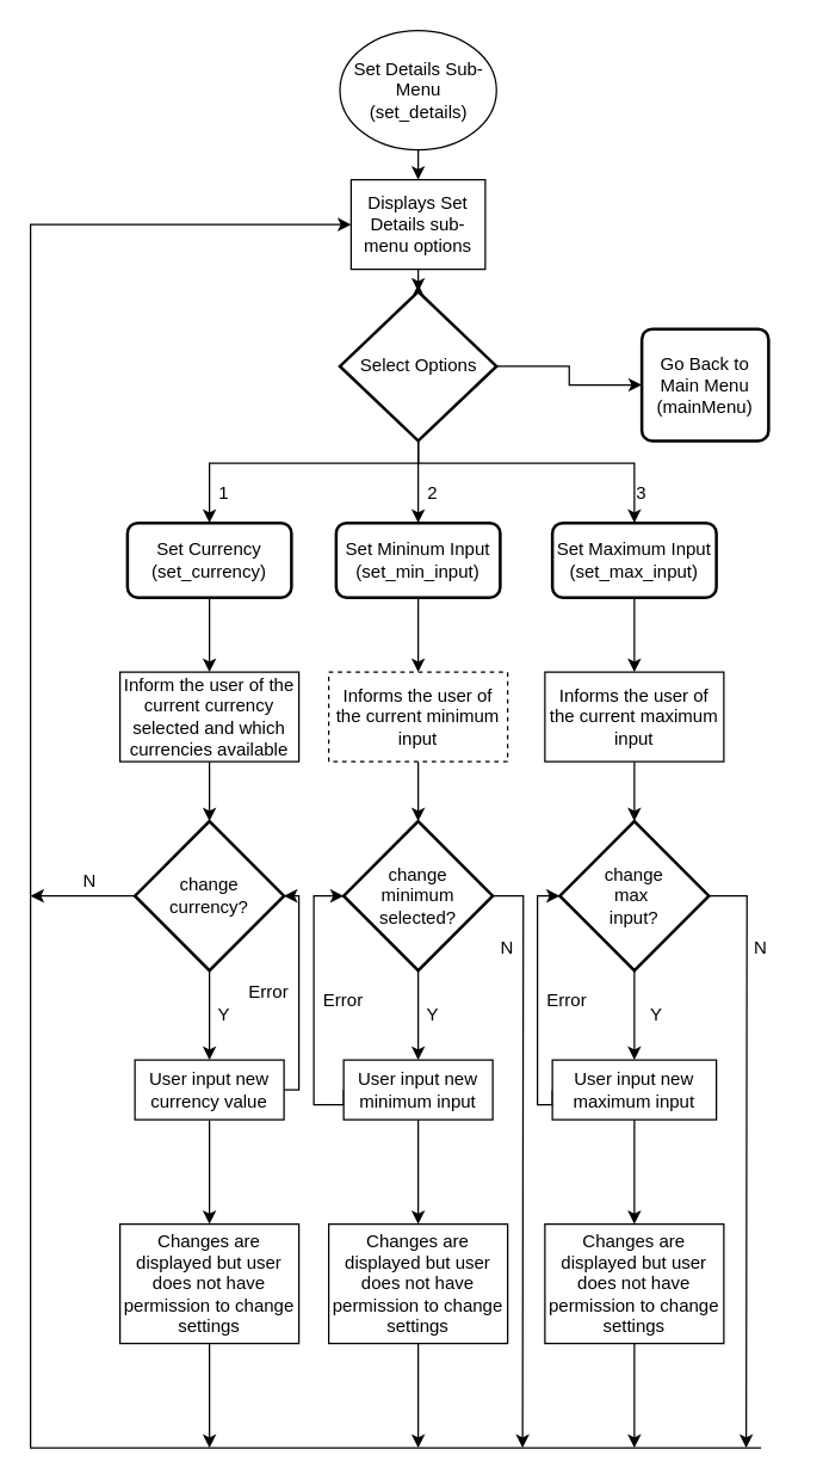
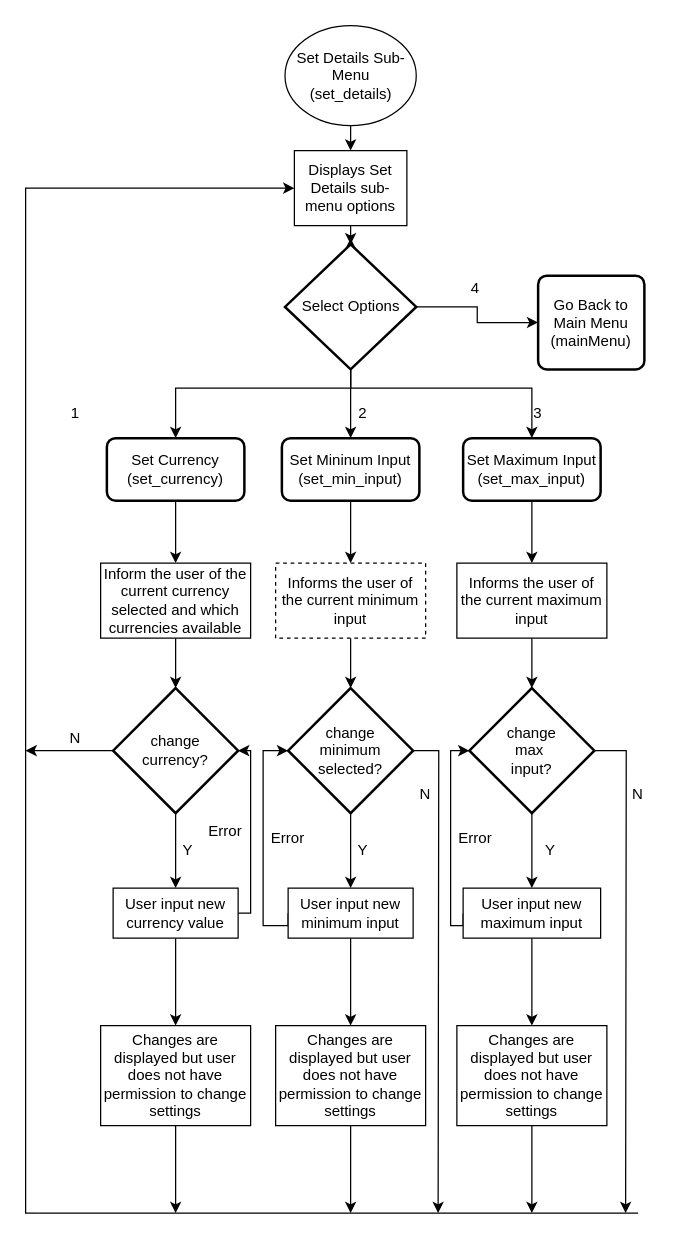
  <mxCell id="0" />
  <mxCell id="1" parent="0" />
  <mxCell id="2" style="edgeStyle=orthogonalEdgeStyle;rounded=0;orthogonalLoop=1;jettySize=auto;html=1;entryX=0;entryY=0.5;entryDx=0;entryDy=0;" edge="1" parent="1" target="5"><mxGeometry relative="1" as="geometry"><mxPoint x="30" y="970" as="sourcePoint" /><Array as="points"><mxPoint x="20" y="150" /></Array></mxGeometry></mxCell>
  <mxCell id="3" style="edgeStyle=orthogonalEdgeStyle;rounded=0;orthogonalLoop=1;jettySize=auto;html=1;exitX=0.5;exitY=0;exitDx=0;exitDy=0;exitPerimeter=0;" edge="1" parent="1" source="23"><mxGeometry relative="1" as="geometry"><mxPoint x="280" y="190" as="targetPoint" /></mxGeometry></mxCell>
  <mxCell id="4" style="edgeStyle=orthogonalEdgeStyle;rounded=0;orthogonalLoop=1;jettySize=auto;html=1;exitX=0.5;exitY=1;exitDx=0;exitDy=0;entryX=0.5;entryY=0;entryDx=0;entryDy=0;entryPerimeter=0;" edge="1" parent="1" source="5" target="23"><mxGeometry relative="1" as="geometry" /></mxCell>
  <mxCell id="5" value="Displays Set Details sub-menu options" style="rounded=0;whiteSpace=wrap;html=1;" vertex="1" parent="1"><mxGeometry x="235" y="120" width="90" height="60" as="geometry" /></mxCell>
  <mxCell id="6" style="edgeStyle=orthogonalEdgeStyle;rounded=0;orthogonalLoop=1;jettySize=auto;html=1;exitX=0.5;exitY=1;exitDx=0;exitDy=0;entryX=0.5;entryY=0;entryDx=0;entryDy=0;" edge="1" parent="1" source="7" target="17"><mxGeometry relative="1" as="geometry" /></mxCell>
  <mxCell id="7" value="&lt;span&gt;Set Maximum Input&lt;br&gt;(set_max_input)&lt;br&gt;&lt;/span&gt;" style="rounded=1;whiteSpace=wrap;html=1;absoluteArcSize=1;arcSize=14;strokeWidth=2;" vertex="1" parent="1"><mxGeometry x="370" y="350" width="110" height="50" as="geometry" /></mxCell>
  <mxCell id="8" style="edgeStyle=orthogonalEdgeStyle;rounded=0;orthogonalLoop=1;jettySize=auto;html=1;exitX=0.5;exitY=1;exitDx=0;exitDy=0;entryX=0.5;entryY=0;entryDx=0;entryDy=0;" edge="1" parent="1" source="9" target="13"><mxGeometry relative="1" as="geometry" /></mxCell>
  <mxCell id="9" value="&lt;span&gt;Set Currency&lt;br&gt;(set_currency)&lt;br&gt;&lt;/span&gt;" style="rounded=1;whiteSpace=wrap;html=1;absoluteArcSize=1;arcSize=14;strokeWidth=2;" vertex="1" parent="1"><mxGeometry x="85" y="350" width="110" height="50" as="geometry" /></mxCell>
  <mxCell id="10" value="" style="edgeStyle=orthogonalEdgeStyle;rounded=0;orthogonalLoop=1;jettySize=auto;html=1;" edge="1" parent="1" source="11" target="15"><mxGeometry relative="1" as="geometry" /></mxCell>
  <mxCell id="11" value="&lt;span&gt;Set Mininum Input&lt;br&gt;(set_min_input)&lt;br&gt;&lt;/span&gt;" style="rounded=1;whiteSpace=wrap;html=1;absoluteArcSize=1;arcSize=14;strokeWidth=2;" vertex="1" parent="1"><mxGeometry x="225" y="350" width="110" height="50" as="geometry" /></mxCell>
  <mxCell id="12" style="edgeStyle=orthogonalEdgeStyle;rounded=0;orthogonalLoop=1;jettySize=auto;html=1;exitX=0.5;exitY=1;exitDx=0;exitDy=0;" edge="1" parent="1" source="13" target="26"><mxGeometry relative="1" as="geometry" /></mxCell>
  <mxCell id="13" value="Inform the user of the current currency selected and which currencies available" style="rounded=0;whiteSpace=wrap;html=1;" vertex="1" parent="1"><mxGeometry x="80" y="450" width="120" height="60" as="geometry" /></mxCell>
  <mxCell id="14" style="edgeStyle=orthogonalEdgeStyle;rounded=0;orthogonalLoop=1;jettySize=auto;html=1;exitX=0.5;exitY=1;exitDx=0;exitDy=0;entryX=0.5;entryY=0;entryDx=0;entryDy=0;entryPerimeter=0;" edge="1" parent="1" source="15" target="29"><mxGeometry relative="1" as="geometry" /></mxCell>
  <mxCell id="15" value="Informs the user of the current minimum input" style="rounded=0;whiteSpace=wrap;html=1;dashed=1;" vertex="1" parent="1"><mxGeometry x="220" y="450" width="120" height="60" as="geometry" /></mxCell>
  <mxCell id="16" style="edgeStyle=orthogonalEdgeStyle;rounded=0;orthogonalLoop=1;jettySize=auto;html=1;exitX=0.5;exitY=1;exitDx=0;exitDy=0;entryX=0.5;entryY=0;entryDx=0;entryDy=0;entryPerimeter=0;" edge="1" parent="1" source="17" target="32"><mxGeometry relative="1" as="geometry" /></mxCell>
  <mxCell id="17" value="Informs the user of the current maximum input" style="rounded=0;whiteSpace=wrap;html=1;" vertex="1" parent="1"><mxGeometry x="365" y="450" width="120" height="60" as="geometry" /></mxCell>
  <mxCell id="18" value="&lt;span&gt;Go Back to Main Menu (mainMenu)&lt;br&gt;&lt;/span&gt;" style="rounded=1;whiteSpace=wrap;html=1;absoluteArcSize=1;arcSize=14;strokeWidth=2;" vertex="1" parent="1"><mxGeometry x="430" y="220" width="85" height="75" as="geometry" /></mxCell>
  <mxCell id="19" style="edgeStyle=orthogonalEdgeStyle;rounded=0;orthogonalLoop=1;jettySize=auto;html=1;exitX=0.5;exitY=1;exitDx=0;exitDy=0;exitPerimeter=0;entryX=0.5;entryY=0;entryDx=0;entryDy=0;" edge="1" parent="1" source="23" target="11"><mxGeometry relative="1" as="geometry"><mxPoint x="280" y="320" as="sourcePoint" /></mxGeometry></mxCell>
  <mxCell id="20" style="edgeStyle=orthogonalEdgeStyle;rounded=0;orthogonalLoop=1;jettySize=auto;html=1;exitX=0.5;exitY=1;exitDx=0;exitDy=0;exitPerimeter=0;entryX=0.5;entryY=0;entryDx=0;entryDy=0;" edge="1" parent="1" source="23" target="9"><mxGeometry relative="1" as="geometry"><Array as="points"><mxPoint x="280" y="310" /><mxPoint x="140" y="310" /></Array></mxGeometry></mxCell>
  <mxCell id="21" style="edgeStyle=orthogonalEdgeStyle;rounded=0;orthogonalLoop=1;jettySize=auto;html=1;exitX=0.5;exitY=1;exitDx=0;exitDy=0;exitPerimeter=0;entryX=0.5;entryY=0;entryDx=0;entryDy=0;" edge="1" parent="1" source="23" target="7"><mxGeometry relative="1" as="geometry"><Array as="points"><mxPoint x="280" y="310" /><mxPoint x="425" y="310" /></Array></mxGeometry></mxCell>
  <mxCell id="22" style="edgeStyle=orthogonalEdgeStyle;rounded=0;orthogonalLoop=1;jettySize=auto;html=1;exitX=1;exitY=0.5;exitDx=0;exitDy=0;exitPerimeter=0;" edge="1" parent="1" source="23" target="18"><mxGeometry relative="1" as="geometry" /></mxCell>
  <mxCell id="23" value="Select Options" style="strokeWidth=2;html=1;shape=mxgraph.flowchart.decision;whiteSpace=wrap;" vertex="1" parent="1"><mxGeometry x="227.5" y="195" width="105" height="100" as="geometry" /></mxCell>
  <mxCell id="24" style="edgeStyle=orthogonalEdgeStyle;rounded=0;orthogonalLoop=1;jettySize=auto;html=1;exitX=0.5;exitY=1;exitDx=0;exitDy=0;exitPerimeter=0;entryX=0.5;entryY=0;entryDx=0;entryDy=0;" edge="1" parent="1" source="26" target="43"><mxGeometry relative="1" as="geometry" /></mxCell>
  <mxCell id="25" style="edgeStyle=orthogonalEdgeStyle;rounded=0;orthogonalLoop=1;jettySize=auto;html=1;exitX=0;exitY=0.5;exitDx=0;exitDy=0;exitPerimeter=0;" edge="1" parent="1" source="26"><mxGeometry relative="1" as="geometry"><mxPoint x="20" y="600" as="targetPoint" /></mxGeometry></mxCell>
  <mxCell id="26" value="change &lt;br&gt;currency?" style="strokeWidth=2;html=1;shape=mxgraph.flowchart.decision;whiteSpace=wrap;" vertex="1" parent="1"><mxGeometry x="90" y="550" width="100" height="100" as="geometry" /></mxCell>
  <mxCell id="27" style="edgeStyle=orthogonalEdgeStyle;rounded=0;orthogonalLoop=1;jettySize=auto;html=1;exitX=0.5;exitY=1;exitDx=0;exitDy=0;exitPerimeter=0;" edge="1" parent="1" source="29" target="46"><mxGeometry relative="1" as="geometry" /></mxCell>
  <mxCell id="28" style="edgeStyle=orthogonalEdgeStyle;rounded=0;orthogonalLoop=1;jettySize=auto;html=1;exitX=1;exitY=0.5;exitDx=0;exitDy=0;exitPerimeter=0;" edge="1" parent="1" source="29"><mxGeometry relative="1" as="geometry"><mxPoint x="350" y="970" as="targetPoint" /></mxGeometry></mxCell>
  <mxCell id="29" value="change &lt;br&gt;minimum &lt;br&gt;selected?" style="strokeWidth=2;html=1;shape=mxgraph.flowchart.decision;whiteSpace=wrap;" vertex="1" parent="1"><mxGeometry x="230" y="550" width="100" height="100" as="geometry" /></mxCell>
  <mxCell id="30" style="edgeStyle=orthogonalEdgeStyle;rounded=0;orthogonalLoop=1;jettySize=auto;html=1;exitX=0.5;exitY=1;exitDx=0;exitDy=0;exitPerimeter=0;entryX=0.5;entryY=0;entryDx=0;entryDy=0;" edge="1" parent="1" source="32" target="49"><mxGeometry relative="1" as="geometry" /></mxCell>
  <mxCell id="31" style="edgeStyle=orthogonalEdgeStyle;rounded=0;orthogonalLoop=1;jettySize=auto;html=1;exitX=1;exitY=0.5;exitDx=0;exitDy=0;exitPerimeter=0;" edge="1" parent="1" source="32"><mxGeometry relative="1" as="geometry"><mxPoint x="500" y="970" as="targetPoint" /></mxGeometry></mxCell>
  <mxCell id="32" value="change &lt;br&gt;max&amp;nbsp;&lt;br&gt;input?" style="strokeWidth=2;html=1;shape=mxgraph.flowchart.decision;whiteSpace=wrap;" vertex="1" parent="1"><mxGeometry x="375" y="550" width="100" height="100" as="geometry" /></mxCell>
  <mxCell id="33" style="edgeStyle=orthogonalEdgeStyle;rounded=0;orthogonalLoop=1;jettySize=auto;html=1;exitX=0.5;exitY=1;exitDx=0;exitDy=0;entryX=0.5;entryY=0;entryDx=0;entryDy=0;" edge="1" parent="1" source="34" target="5"><mxGeometry relative="1" as="geometry" /></mxCell>
  <mxCell id="34" value="Set Details Sub-Menu&lt;br&gt;(set_details)" style="ellipse;whiteSpace=wrap;html=1;" vertex="1" parent="1"><mxGeometry x="227.5" y="20" width="105" height="80" as="geometry" /></mxCell>
  <mxCell id="35" style="edgeStyle=orthogonalEdgeStyle;rounded=0;orthogonalLoop=1;jettySize=auto;html=1;exitX=0.5;exitY=1;exitDx=0;exitDy=0;" edge="1" parent="1" source="36"><mxGeometry relative="1" as="geometry"><mxPoint x="140" y="970" as="targetPoint" /></mxGeometry></mxCell>
  <mxCell id="36" value="Changes are displayed but user does not have permission to change settings" style="rounded=0;whiteSpace=wrap;html=1;" vertex="1" parent="1"><mxGeometry x="80" y="820" width="120" height="80" as="geometry" /></mxCell>
  <mxCell id="37" style="edgeStyle=orthogonalEdgeStyle;rounded=0;orthogonalLoop=1;jettySize=auto;html=1;exitX=0.5;exitY=1;exitDx=0;exitDy=0;" edge="1" parent="1" source="38"><mxGeometry relative="1" as="geometry"><mxPoint x="280" y="970" as="targetPoint" /></mxGeometry></mxCell>
  <mxCell id="38" value="Changes are displayed but user does not have permission to change settings" style="rounded=0;whiteSpace=wrap;html=1;" vertex="1" parent="1"><mxGeometry x="220" y="820" width="120" height="80" as="geometry" /></mxCell>
  <mxCell id="39" style="edgeStyle=orthogonalEdgeStyle;rounded=0;orthogonalLoop=1;jettySize=auto;html=1;exitX=0.5;exitY=1;exitDx=0;exitDy=0;" edge="1" parent="1" source="40"><mxGeometry relative="1" as="geometry"><mxPoint x="425" y="970" as="targetPoint" /><Array as="points"><mxPoint x="425" y="950" /><mxPoint x="425" y="950" /></Array></mxGeometry></mxCell>
  <mxCell id="40" value="Changes are displayed but user does not have permission to change settings" style="rounded=0;whiteSpace=wrap;html=1;" vertex="1" parent="1"><mxGeometry x="365" y="820" width="120" height="80" as="geometry" /></mxCell>
  <mxCell id="41" style="edgeStyle=orthogonalEdgeStyle;rounded=0;orthogonalLoop=1;jettySize=auto;html=1;exitX=0.5;exitY=1;exitDx=0;exitDy=0;entryX=0.5;entryY=0;entryDx=0;entryDy=0;" edge="1" parent="1" source="43" target="36"><mxGeometry relative="1" as="geometry" /></mxCell>
  <mxCell id="42" style="edgeStyle=orthogonalEdgeStyle;rounded=0;orthogonalLoop=1;jettySize=auto;html=1;exitX=1;exitY=0.5;exitDx=0;exitDy=0;entryX=1;entryY=0.5;entryDx=0;entryDy=0;entryPerimeter=0;" edge="1" parent="1" source="43" target="26"><mxGeometry relative="1" as="geometry"><Array as="points"><mxPoint x="200" y="730" /><mxPoint x="200" y="600" /></Array></mxGeometry></mxCell>
  <mxCell id="43" value="&lt;span&gt;User input new currency value&lt;/span&gt;" style="rounded=0;whiteSpace=wrap;html=1;" vertex="1" parent="1"><mxGeometry x="90" y="710" width="100" height="40" as="geometry" /></mxCell>
  <mxCell id="44" style="edgeStyle=orthogonalEdgeStyle;rounded=0;orthogonalLoop=1;jettySize=auto;html=1;exitX=0.5;exitY=1;exitDx=0;exitDy=0;entryX=0.5;entryY=0;entryDx=0;entryDy=0;" edge="1" parent="1" source="46" target="38"><mxGeometry relative="1" as="geometry" /></mxCell>
  <mxCell id="45" style="edgeStyle=orthogonalEdgeStyle;rounded=0;orthogonalLoop=1;jettySize=auto;html=1;exitX=0;exitY=0.5;exitDx=0;exitDy=0;entryX=0;entryY=0.5;entryDx=0;entryDy=0;entryPerimeter=0;" edge="1" parent="1" source="46" target="29"><mxGeometry relative="1" as="geometry"><Array as="points"><mxPoint x="210" y="740" /><mxPoint x="210" y="600" /></Array></mxGeometry></mxCell>
  <mxCell id="46" value="User input new minimum input" style="rounded=0;whiteSpace=wrap;html=1;" vertex="1" parent="1"><mxGeometry x="230" y="710" width="100" height="40" as="geometry" /></mxCell>
  <mxCell id="47" style="edgeStyle=orthogonalEdgeStyle;rounded=0;orthogonalLoop=1;jettySize=auto;html=1;exitX=0.5;exitY=1;exitDx=0;exitDy=0;entryX=0.5;entryY=0;entryDx=0;entryDy=0;" edge="1" parent="1" source="49" target="40"><mxGeometry relative="1" as="geometry" /></mxCell>
  <mxCell id="48" style="edgeStyle=orthogonalEdgeStyle;rounded=0;orthogonalLoop=1;jettySize=auto;html=1;exitX=0;exitY=0.5;exitDx=0;exitDy=0;entryX=0;entryY=0.5;entryDx=0;entryDy=0;entryPerimeter=0;" edge="1" parent="1" source="49" target="32"><mxGeometry relative="1" as="geometry"><Array as="points"><mxPoint x="360" y="740" /><mxPoint x="360" y="600" /></Array></mxGeometry></mxCell>
  <mxCell id="49" value="User input new maximum input" style="rounded=0;whiteSpace=wrap;html=1;" vertex="1" parent="1"><mxGeometry x="370" y="710" width="110" height="40" as="geometry" /></mxCell>
  <mxCell id="50" value="" style="shape=link;html=1;width=0;" edge="1" parent="1"><mxGeometry width="100" relative="1" as="geometry"><mxPoint x="30" y="970" as="sourcePoint" /><mxPoint x="510" y="970" as="targetPoint" /></mxGeometry></mxCell>
  <mxCell id="51" value="Y" style="text;html=1;strokeColor=none;fillColor=none;align=center;verticalAlign=middle;whiteSpace=wrap;rounded=0;" vertex="1" parent="1"><mxGeometry x="130" y="670" width="40" height="20" as="geometry" /></mxCell>
  <mxCell id="52" value="Y" style="text;html=1;strokeColor=none;fillColor=none;align=center;verticalAlign=middle;whiteSpace=wrap;rounded=0;" vertex="1" parent="1"><mxGeometry x="420" y="670" width="40" height="20" as="geometry" /></mxCell>
  <mxCell id="53" value="Y" style="text;html=1;strokeColor=none;fillColor=none;align=center;verticalAlign=middle;whiteSpace=wrap;rounded=0;" vertex="1" parent="1"><mxGeometry x="270" y="670" width="40" height="20" as="geometry" /></mxCell>
  <mxCell id="54" value="N" style="text;html=1;strokeColor=none;fillColor=none;align=center;verticalAlign=middle;whiteSpace=wrap;rounded=0;" vertex="1" parent="1"><mxGeometry x="320" y="625" width="40" height="20" as="geometry" /></mxCell>
  <mxCell id="55" value="Error" style="text;html=1;strokeColor=none;fillColor=none;align=center;verticalAlign=middle;whiteSpace=wrap;rounded=0;" vertex="1" parent="1"><mxGeometry x="160" y="660" width="40" height="10" as="geometry" /></mxCell>
  <mxCell id="56" value="Error" style="text;html=1;strokeColor=none;fillColor=none;align=center;verticalAlign=middle;whiteSpace=wrap;rounded=0;" vertex="1" parent="1"><mxGeometry x="360" y="660" width="40" height="20" as="geometry" /></mxCell>
  <mxCell id="57" value="Error" style="text;html=1;strokeColor=none;fillColor=none;align=center;verticalAlign=middle;whiteSpace=wrap;rounded=0;" vertex="1" parent="1"><mxGeometry x="210" y="665" width="40" height="10" as="geometry" /></mxCell>
  <mxCell id="58" value="N" style="text;html=1;strokeColor=none;fillColor=none;align=center;verticalAlign=middle;whiteSpace=wrap;rounded=0;" vertex="1" parent="1"><mxGeometry x="40" y="580" width="40" height="20" as="geometry" /></mxCell>
  <mxCell id="59" value="N" style="text;html=1;strokeColor=none;fillColor=none;align=center;verticalAlign=middle;whiteSpace=wrap;rounded=0;" vertex="1" parent="1"><mxGeometry x="490" y="625" width="40" height="20" as="geometry" /></mxCell>
- <mxCell id="60" value="1" style="text;html=1;strokeColor=none;fillColor=none;align=center;verticalAlign=middle;whiteSpace=wrap;rounded=0;" vertex="1" parent="1"><mxGeometry x="130" y="320" width="40" height="20" as="geometry" /></mxCell>
+ <mxCell id="60" value="1" style="text;html=1;strokeColor=none;fillColor=none;align=center;verticalAlign=middle;whiteSpace=wrap;rounded=0;" vertex="1" parent="1"><mxGeometry x="40" y="320" width="40" height="20" as="geometry" /></mxCell>
  <mxCell id="61" value="2" style="text;html=1;strokeColor=none;fillColor=none;align=center;verticalAlign=middle;whiteSpace=wrap;rounded=0;" vertex="1" parent="1"><mxGeometry x="270" y="320" width="40" height="20" as="geometry" /></mxCell>
  <mxCell id="62" value="3" style="text;html=1;strokeColor=none;fillColor=none;align=center;verticalAlign=middle;whiteSpace=wrap;rounded=0;" vertex="1" parent="1"><mxGeometry x="410" y="320" width="40" height="20" as="geometry" /></mxCell>
+ <mxCell id="63" value="4" style="text;html=1;strokeColor=none;fillColor=none;align=center;verticalAlign=middle;whiteSpace=wrap;rounded=0;" vertex="1" parent="1"><mxGeometry x="360" y="220" width="40" height="20" as="geometry" /></mxCell>
